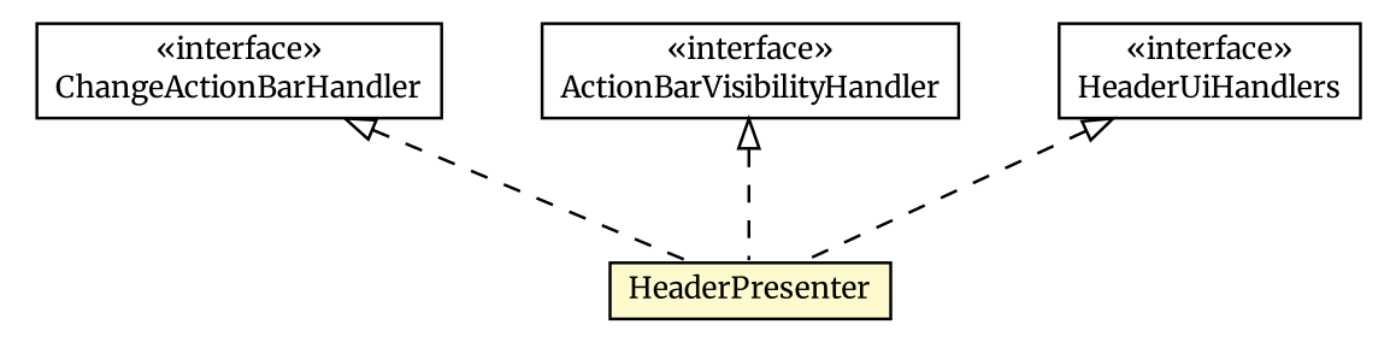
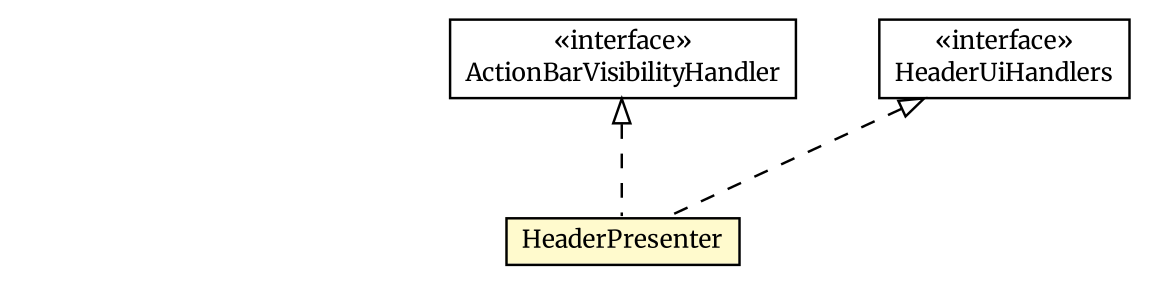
  digraph {
    fontname=Merriweather
    nodesep=0.25
    rankdir=TB
    ranksep=0.5
    node [fontcolor=black fontname=Merriweather fontsize=10.0 shape=plaintext]
    edge [arrowtail=empty dir=back fontname=Merriweather fontsize=10 headport=p labelfontname=Helvetica labelfontsize=10 style=dashed tailport=p]
    n1 [label=<<table title="com.gwtplatform.carstore.client.application.widget.header.HeaderPresenter" border="0" cellborder="1" cellspacing="0" cellpadding="2" port="p" bgcolor="lemonChiffon" href="./HeaderPresenter.html"> 		<tr><td><table border="0" cellspacing="0" cellpadding="1"> <tr><td align="center" balign="center"> HeaderPresenter </td></tr> 		</table></td></tr> 		</table>>]
-   n2 [label=<<table title="com.gwtplatform.carstore.client.application.event.ChangeActionBarEvent.ChangeActionBarHandler" border="0" cellborder="1" cellspacing="0" cellpadding="2" port="p" href="../../event/ChangeActionBarEvent.ChangeActionBarHandler.html"> 		<tr><td><table border="0" cellspacing="0" cellpadding="1"> <tr><td align="center" balign="center"> &#171;interface&#187; </td></tr> <tr><td align="center" balign="center"> ChangeActionBarHandler </td></tr> 		</table></td></tr> 		</table>>]
    n3 [label=<<table title="com.gwtplatform.carstore.client.application.event.ActionBarVisibilityEvent.ActionBarVisibilityHandler" border="0" cellborder="1" cellspacing="0" cellpadding="2" port="p" href="../../event/ActionBarVisibilityEvent.ActionBarVisibilityHandler.html"> 		<tr><td><table border="0" cellspacing="0" cellpadding="1"> <tr><td align="center" balign="center"> &#171;interface&#187; </td></tr> <tr><td align="center" balign="center"> ActionBarVisibilityHandler </td></tr> 		</table></td></tr> 		</table>>]
    n4 [label=<<table title="com.gwtplatform.carstore.client.application.widget.header.HeaderUiHandlers" border="0" cellborder="1" cellspacing="0" cellpadding="2" port="p" href="./HeaderUiHandlers.html"> 		<tr><td><table border="0" cellspacing="0" cellpadding="1"> <tr><td align="center" balign="center"> &#171;interface&#187; </td></tr> <tr><td align="center" balign="center"> HeaderUiHandlers </td></tr> 		</table></td></tr> 		</table>>]
-   n2 -> n1
    n3 -> n1
    n4 -> n1
  }
